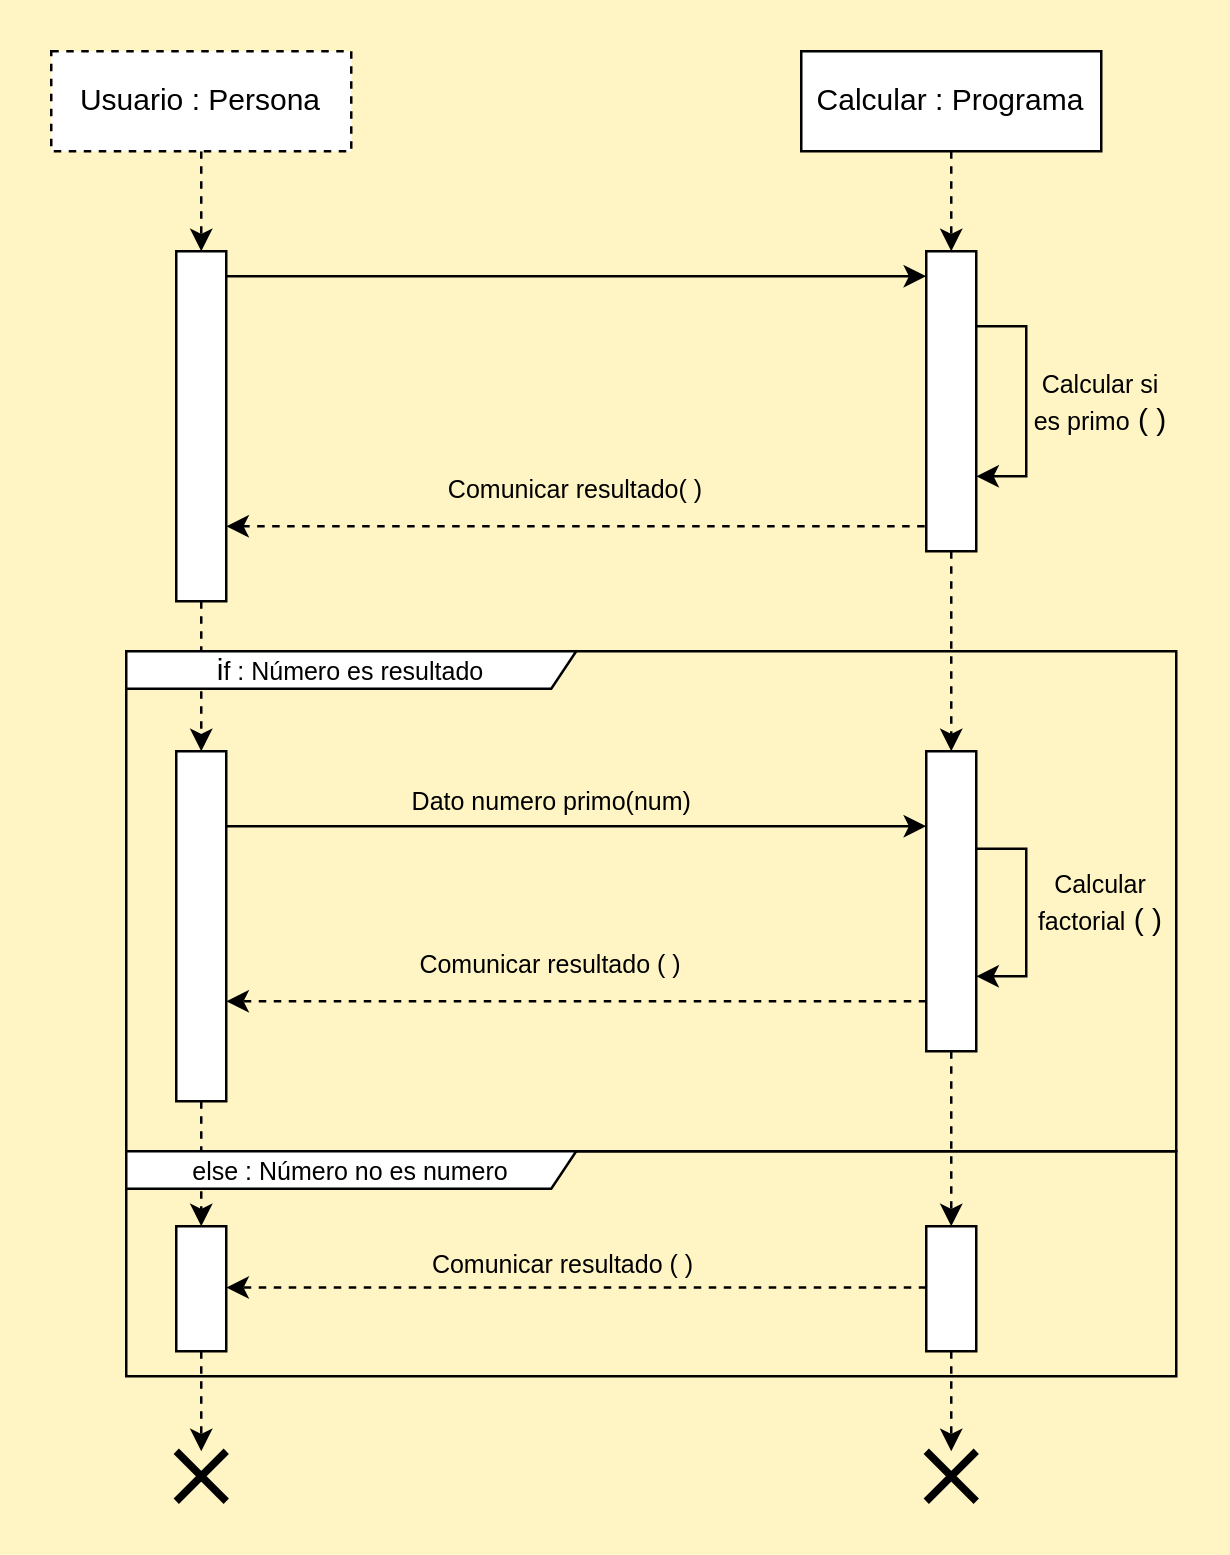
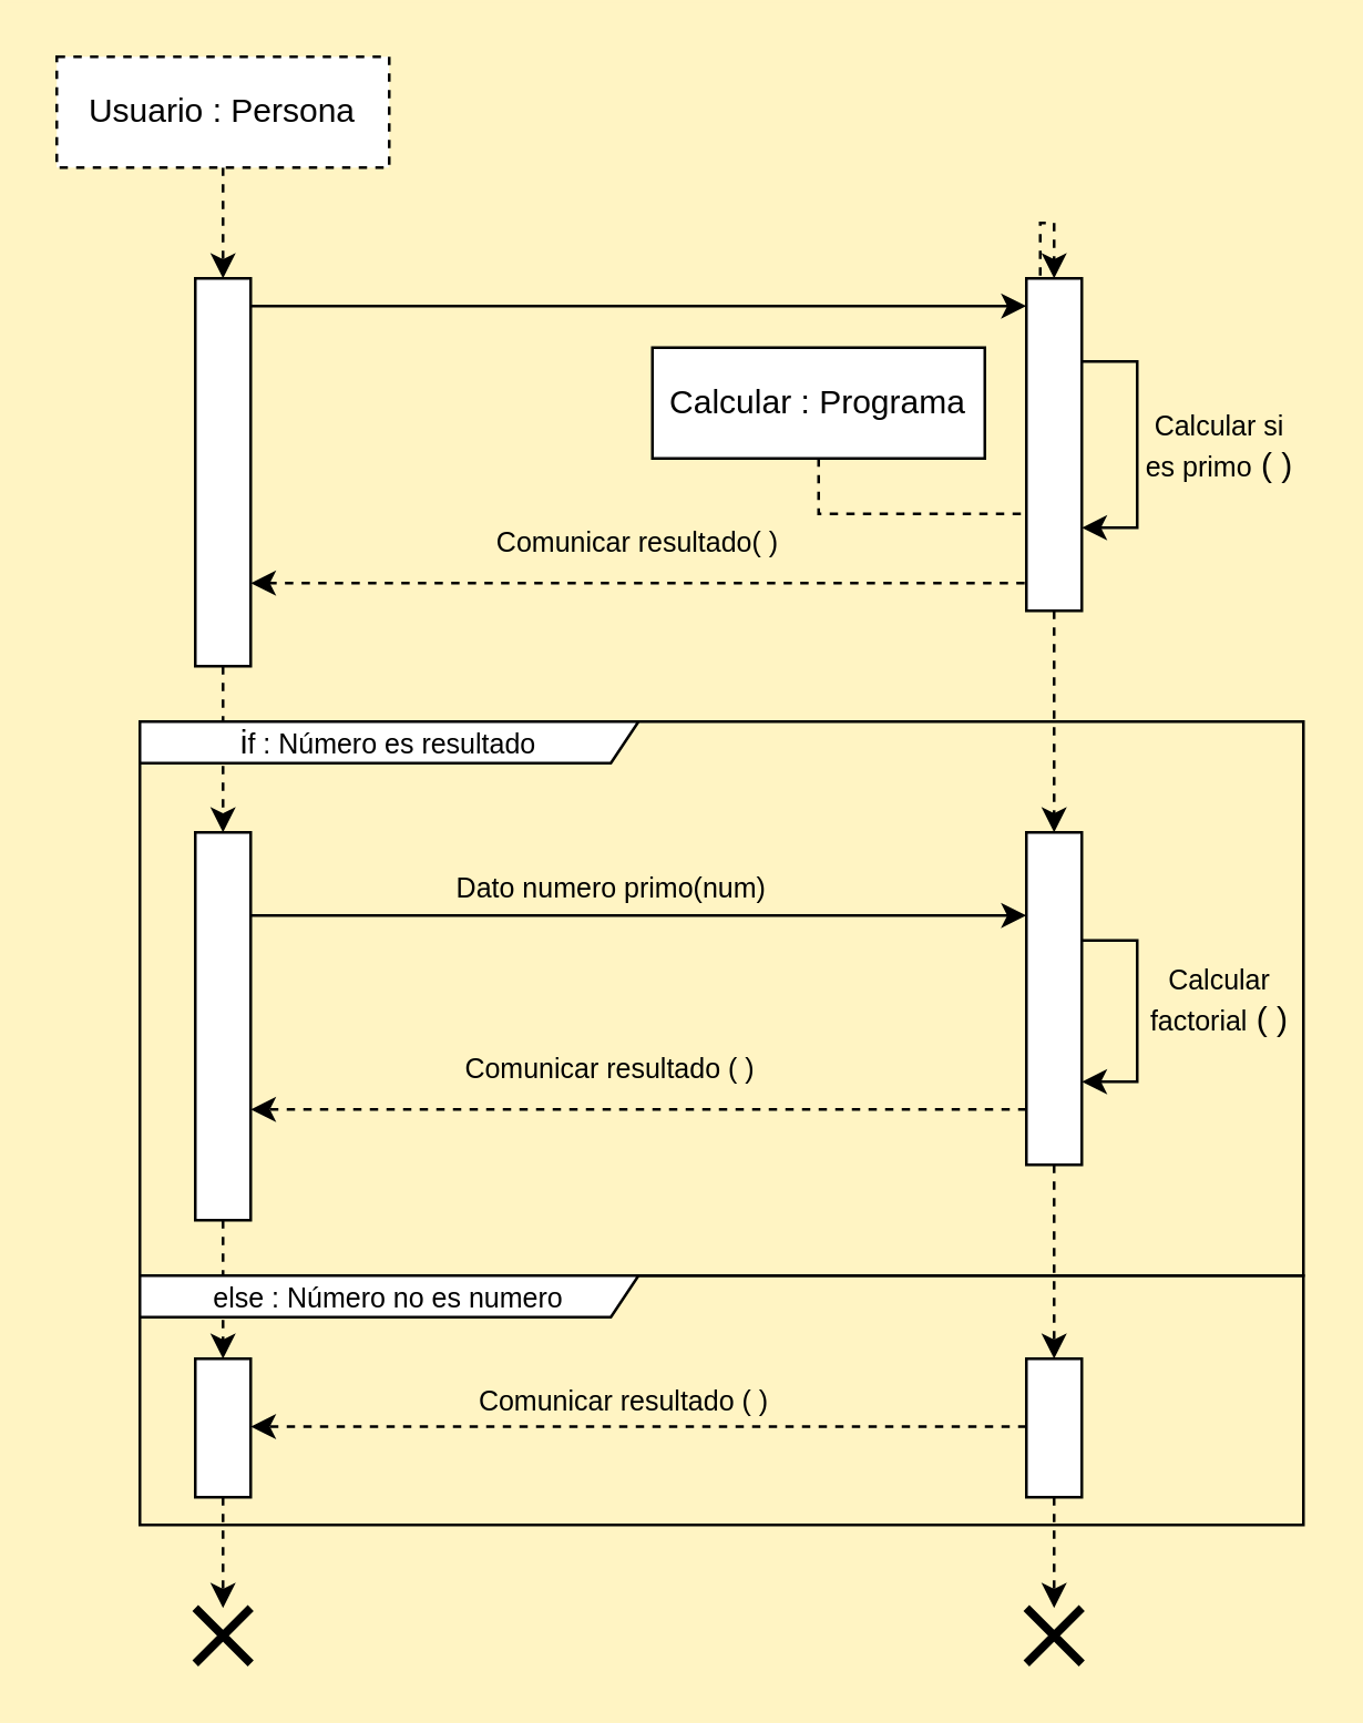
  <mxCell id="0" />
  <mxCell id="1" parent="0" />
  <mxCell id="2" style="edgeStyle=orthogonalEdgeStyle;rounded=0;orthogonalLoop=1;jettySize=auto;html=1;exitX=0.5;exitY=1;exitDx=0;exitDy=0;dashed=1;" parent="1" source="3" target="7" edge="1"><mxGeometry relative="1" as="geometry" /></mxCell>
  <mxCell id="3" value="Usuario : Persona" style="rounded=0;whiteSpace=wrap;html=1;dashed=1;" parent="1" vertex="1"><mxGeometry x="20" y="20" width="120" height="40" as="geometry" /></mxCell>
  <mxCell id="4" style="edgeStyle=orthogonalEdgeStyle;rounded=0;orthogonalLoop=1;jettySize=auto;html=1;exitX=0.5;exitY=1;exitDx=0;exitDy=0;entryX=0.5;entryY=0;entryDx=0;entryDy=0;dashed=1;" parent="1" source="5" target="9" edge="1"><mxGeometry relative="1" as="geometry" /></mxCell>
- <mxCell id="5" value="Calcular : Programa" style="rounded=0;whiteSpace=wrap;html=1;" parent="1" vertex="1"><mxGeometry x="320" y="20" width="120" height="40" as="geometry" /></mxCell>
+ <mxCell id="5" value="Calcular : Programa" style="rounded=0;whiteSpace=wrap;html=1;" parent="1" vertex="1"><mxGeometry x="235" y="125" width="120" height="40" as="geometry" /></mxCell>
  <mxCell id="6" style="edgeStyle=orthogonalEdgeStyle;rounded=0;orthogonalLoop=1;jettySize=auto;html=1;exitX=0.5;exitY=1;exitDx=0;exitDy=0;dashed=1;" parent="1" source="30" target="13" edge="1"><mxGeometry relative="1" as="geometry" /></mxCell>
  <mxCell id="7" value="" style="rounded=0;whiteSpace=wrap;html=1;" parent="1" vertex="1"><mxGeometry x="70" y="100" width="20" height="140" as="geometry" /></mxCell>
  <mxCell id="8" style="edgeStyle=orthogonalEdgeStyle;rounded=0;orthogonalLoop=1;jettySize=auto;html=1;exitX=0.5;exitY=1;exitDx=0;exitDy=0;dashed=1;" parent="1" source="9" target="20" edge="1"><mxGeometry relative="1" as="geometry" /></mxCell>
  <mxCell id="9" value="" style="rounded=0;whiteSpace=wrap;html=1;" parent="1" vertex="1"><mxGeometry x="370" y="100" width="20" height="120" as="geometry" /></mxCell>
  <mxCell id="10" style="edgeStyle=orthogonalEdgeStyle;rounded=0;orthogonalLoop=1;jettySize=auto;html=1;exitX=1;exitY=0.5;exitDx=0;exitDy=0;startArrow=classic;startFill=1;endArrow=none;endFill=0;dashed=1;" parent="1" edge="1"><mxGeometry relative="1" as="geometry"><mxPoint x="90" y="210" as="sourcePoint" /><mxPoint x="370" y="210" as="targetPoint" /></mxGeometry></mxCell>
  <mxCell id="11" value="&lt;font style=&quot;font-size: 10px;&quot;&gt;Calcular si es primo&lt;/font&gt; ( )" style="text;html=1;align=center;verticalAlign=middle;whiteSpace=wrap;rounded=0;rotation=0;" parent="1" vertex="1"><mxGeometry x="410" y="145" width="60" height="30" as="geometry" /></mxCell>
  <mxCell id="12" value="&lt;font style=&quot;font-size: 10px;&quot;&gt;Comunicar resultado( )&lt;/font&gt;" style="text;html=1;align=center;verticalAlign=middle;whiteSpace=wrap;rounded=0;" parent="1" vertex="1"><mxGeometry x="170" y="180" width="120" height="30" as="geometry" /></mxCell>
  <mxCell id="13" value="" style="shape=umlDestroy;whiteSpace=wrap;html=1;strokeWidth=3;targetShapes=umlLifeline;" parent="1" vertex="1"><mxGeometry x="70" y="580" width="20" height="20" as="geometry" /></mxCell>
  <mxCell id="14" value="" style="shape=umlDestroy;whiteSpace=wrap;html=1;strokeWidth=3;targetShapes=umlLifeline;" parent="1" vertex="1"><mxGeometry x="370" y="580" width="20" height="20" as="geometry" /></mxCell>
  <mxCell id="15" style="edgeStyle=orthogonalEdgeStyle;rounded=0;orthogonalLoop=1;jettySize=auto;html=1;exitX=1;exitY=0.5;exitDx=0;exitDy=0;entryX=0;entryY=0.5;entryDx=0;entryDy=0;" parent="1" edge="1"><mxGeometry relative="1" as="geometry"><mxPoint x="90" y="110" as="sourcePoint" /><mxPoint x="370" y="110" as="targetPoint" /></mxGeometry></mxCell>
  <mxCell id="16" style="edgeStyle=orthogonalEdgeStyle;rounded=0;orthogonalLoop=1;jettySize=auto;html=1;exitX=1;exitY=0.25;exitDx=0;exitDy=0;entryX=1;entryY=0.75;entryDx=0;entryDy=0;" parent="1" source="9" target="9" edge="1"><mxGeometry relative="1" as="geometry" /></mxCell>
  <mxCell id="17" value="&lt;font style=&quot;font-size: 10px;&quot;&gt;Calcular factorial&lt;/font&gt; ( )" style="text;html=1;align=center;verticalAlign=middle;whiteSpace=wrap;rounded=0;rotation=0;" parent="1" vertex="1"><mxGeometry x="410" y="345" width="60" height="30" as="geometry" /></mxCell>
  <mxCell id="18" style="edgeStyle=orthogonalEdgeStyle;rounded=0;orthogonalLoop=1;jettySize=auto;html=1;exitX=1;exitY=0.325;exitDx=0;exitDy=0;entryX=1;entryY=0.75;entryDx=0;entryDy=0;exitPerimeter=0;" parent="1" source="20" target="20" edge="1"><mxGeometry relative="1" as="geometry" /></mxCell>
  <mxCell id="19" style="edgeStyle=orthogonalEdgeStyle;rounded=0;orthogonalLoop=1;jettySize=auto;html=1;exitX=0.5;exitY=1;exitDx=0;exitDy=0;dashed=1;" parent="1" source="33" target="14" edge="1"><mxGeometry relative="1" as="geometry" /></mxCell>
  <mxCell id="20" value="" style="rounded=0;whiteSpace=wrap;html=1;" parent="1" vertex="1"><mxGeometry x="370" y="300" width="20" height="120" as="geometry" /></mxCell>
  <mxCell id="21" style="edgeStyle=orthogonalEdgeStyle;rounded=0;orthogonalLoop=1;jettySize=auto;html=1;exitX=0;exitY=0.75;exitDx=0;exitDy=0;entryX=1;entryY=0.25;entryDx=0;entryDy=0;dashed=1;" parent="1" edge="1"><mxGeometry relative="1" as="geometry"><mxPoint x="370" y="400" as="sourcePoint" /><mxPoint x="90" y="400" as="targetPoint" /></mxGeometry></mxCell>
  <mxCell id="22" value="&lt;font style=&quot;font-size: 10px;&quot;&gt;Comunicar resultado ( )&lt;/font&gt;" style="text;html=1;align=center;verticalAlign=middle;whiteSpace=wrap;rounded=0;" parent="1" vertex="1"><mxGeometry x="160" y="370" width="120" height="30" as="geometry" /></mxCell>
  <mxCell id="23" style="edgeStyle=orthogonalEdgeStyle;rounded=0;orthogonalLoop=1;jettySize=auto;html=1;exitX=0;exitY=0.75;exitDx=0;exitDy=0;entryX=1;entryY=0.25;entryDx=0;entryDy=0;dashed=1;" edge="1" parent="1"><mxGeometry relative="1" as="geometry"><mxPoint x="370" y="514.5" as="sourcePoint" /><mxPoint x="90" y="514.5" as="targetPoint" /></mxGeometry></mxCell>
  <mxCell id="24" value="" style="edgeStyle=orthogonalEdgeStyle;rounded=0;orthogonalLoop=1;jettySize=auto;html=1;exitX=0.5;exitY=1;exitDx=0;exitDy=0;dashed=1;" edge="1" parent="1" source="7" target="25"><mxGeometry relative="1" as="geometry"><mxPoint x="80" y="240" as="sourcePoint" /><mxPoint x="80" y="440" as="targetPoint" /></mxGeometry></mxCell>
  <mxCell id="25" value="" style="rounded=0;whiteSpace=wrap;html=1;" vertex="1" parent="1"><mxGeometry x="70" y="300" width="20" height="140" as="geometry" /></mxCell>
  <mxCell id="26" style="edgeStyle=orthogonalEdgeStyle;rounded=0;orthogonalLoop=1;jettySize=auto;html=1;exitX=1;exitY=0.5;exitDx=0;exitDy=0;entryX=0;entryY=0.5;entryDx=0;entryDy=0;" edge="1" parent="1"><mxGeometry relative="1" as="geometry"><mxPoint x="90" y="330" as="sourcePoint" /><mxPoint x="370" y="330" as="targetPoint" /></mxGeometry></mxCell>
  <mxCell id="27" value="&lt;font style=&quot;font-size: 10px;&quot;&gt;Dato numero primo(num)&lt;/font&gt;" style="text;html=1;align=center;verticalAlign=middle;resizable=0;points=[];autosize=1;strokeColor=none;fillColor=none;" vertex="1" parent="1"><mxGeometry x="155" y="305" width="130" height="30" as="geometry" /></mxCell>
  <mxCell id="28" value="i&lt;font style=&quot;font-size: 10px;&quot;&gt;f : Número es resultado&lt;/font&gt;" style="shape=umlFrame;whiteSpace=wrap;html=1;pointerEvents=0;width=180;height=15;" vertex="1" parent="1"><mxGeometry x="50" y="260" width="420" height="200" as="geometry" /></mxCell>
  <mxCell id="29" value="" style="edgeStyle=orthogonalEdgeStyle;rounded=0;orthogonalLoop=1;jettySize=auto;html=1;exitX=0.5;exitY=1;exitDx=0;exitDy=0;dashed=1;" edge="1" parent="1" source="25" target="30"><mxGeometry relative="1" as="geometry"><mxPoint x="80" y="440" as="sourcePoint" /><mxPoint x="80" y="610" as="targetPoint" /></mxGeometry></mxCell>
  <mxCell id="30" value="" style="rounded=0;whiteSpace=wrap;html=1;" vertex="1" parent="1"><mxGeometry x="70" y="490" width="20" height="50" as="geometry" /></mxCell>
  <mxCell id="31" value="&lt;font style=&quot;font-size: 10px;&quot;&gt;else&lt;/font&gt;&lt;font style=&quot;font-size: 10px;&quot;&gt; : Número no es numero&lt;/font&gt;" style="shape=umlFrame;whiteSpace=wrap;html=1;pointerEvents=0;width=180;height=15;" vertex="1" parent="1"><mxGeometry x="50" y="460" width="420" height="90" as="geometry" /></mxCell>
  <mxCell id="32" value="" style="edgeStyle=orthogonalEdgeStyle;rounded=0;orthogonalLoop=1;jettySize=auto;html=1;exitX=0.5;exitY=1;exitDx=0;exitDy=0;dashed=1;" edge="1" parent="1" source="20" target="33"><mxGeometry relative="1" as="geometry"><mxPoint x="380" y="420" as="sourcePoint" /><mxPoint x="380" y="610" as="targetPoint" /></mxGeometry></mxCell>
  <mxCell id="33" value="" style="rounded=0;whiteSpace=wrap;html=1;" vertex="1" parent="1"><mxGeometry x="370" y="490" width="20" height="50" as="geometry" /></mxCell>
  <mxCell id="34" value="&lt;font style=&quot;font-size: 10px;&quot;&gt;Comunicar resultado ( )&lt;/font&gt;" style="text;html=1;align=center;verticalAlign=middle;whiteSpace=wrap;rounded=0;" vertex="1" parent="1"><mxGeometry x="165" y="490" width="120" height="30" as="geometry" /></mxCell>
